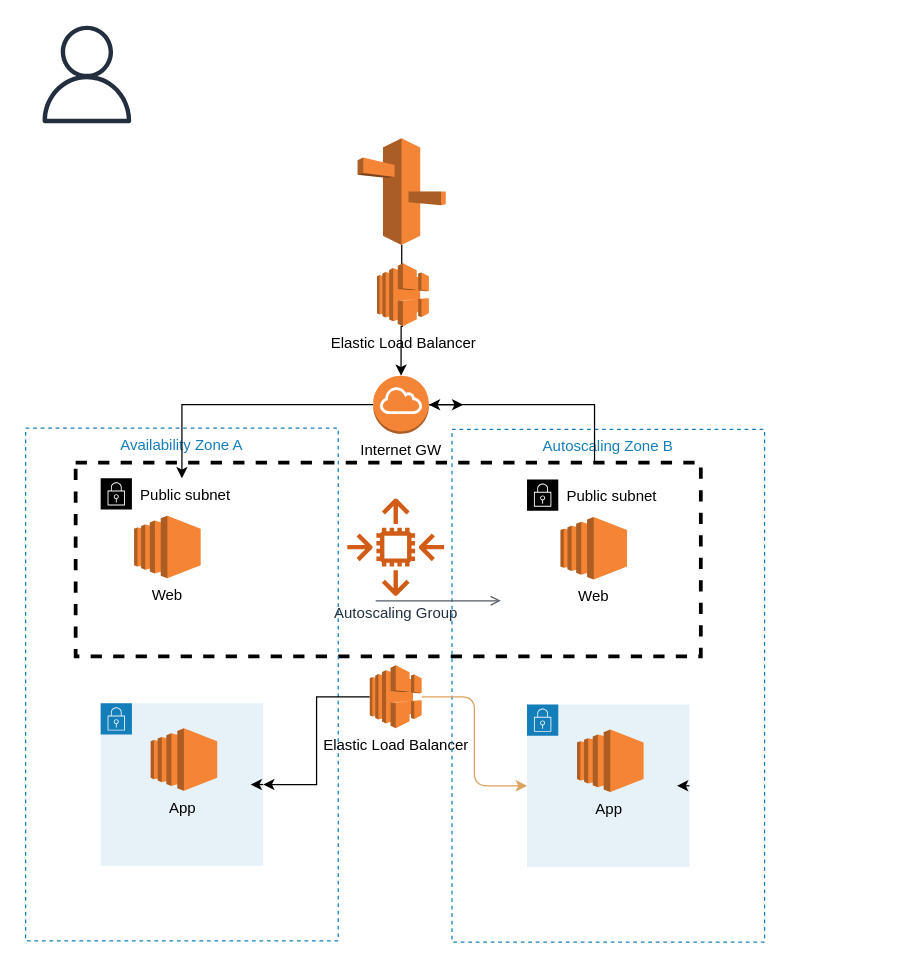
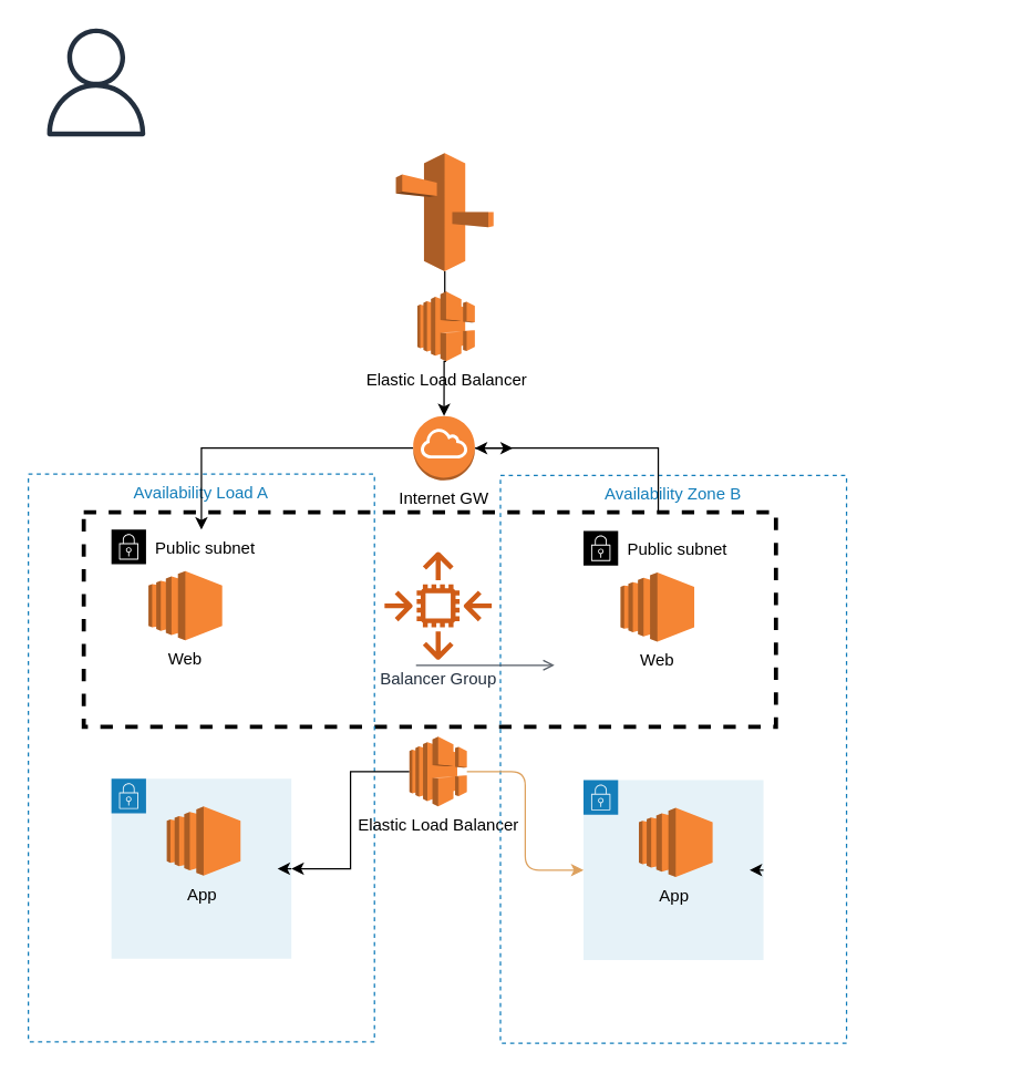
  <mxCell id="0" />
  <mxCell id="1" parent="0" />
  <mxCell id="2" value="" style="dashed=1;verticalAlign=top;fontStyle=0;strokeWidth=3;" vertex="1" parent="1"><mxGeometry x="60" y="369.5" width="500" height="155" as="geometry" /></mxCell>
  <mxCell id="3" value="" style="outlineConnect=0;fontColor=#232F3E;gradientColor=none;fillColor=#232F3E;strokeColor=none;dashed=0;verticalLabelPosition=bottom;verticalAlign=top;align=center;html=1;fontSize=12;fontStyle=0;aspect=fixed;pointerEvents=1;shape=mxgraph.aws4.user;" vertex="1" parent="1"><mxGeometry x="30" y="20" width="78" height="78" as="geometry" /></mxCell>
  <mxCell id="4" value="" style="group" vertex="1" connectable="0" parent="1"><mxGeometry x="20" y="342" width="348" height="410" as="geometry" /></mxCell>
- <mxCell id="5" value="Availability Zone A" style="fillColor=none;strokeColor=#147EBA;dashed=1;verticalAlign=top;fontStyle=0;fontColor=#147EBA;" parent="4" vertex="1"><mxGeometry width="250" height="410" as="geometry" /></mxCell>
+ <mxCell id="5" value="Availability Load A" style="fillColor=none;strokeColor=#147EBA;dashed=1;verticalAlign=top;fontStyle=0;fontColor=#147EBA;" parent="4" vertex="1"><mxGeometry width="250" height="410" as="geometry" /></mxCell>
  <mxCell id="6" value="Public subnet" style="points=[[0,0],[0.25,0],[0.5,0],[0.75,0],[1,0],[1,0.25],[1,0.5],[1,0.75],[1,1],[0.75,1],[0.5,1],[0.25,1],[0,1],[0,0.75],[0,0.5],[0,0.25]];outlineConnect=0;html=1;whiteSpace=wrap;fontSize=12;fontStyle=0;shape=mxgraph.aws4.group;grIcon=mxgraph.aws4.group_security_group;grStroke=0;verticalAlign=top;align=left;spacingLeft=30;dashed=0;" vertex="1" parent="4"><mxGeometry x="60" y="40" width="130" height="130" as="geometry" /></mxCell>
  <mxCell id="7" value="" style="points=[[0,0],[0.25,0],[0.5,0],[0.75,0],[1,0],[1,0.25],[1,0.5],[1,0.75],[1,1],[0.75,1],[0.5,1],[0.25,1],[0,1],[0,0.75],[0,0.5],[0,0.25]];outlineConnect=0;gradientColor=none;html=1;whiteSpace=wrap;fontSize=12;fontStyle=0;shape=mxgraph.aws4.group;grIcon=mxgraph.aws4.group_security_group;grStroke=0;strokeColor=#147EBA;fillColor=#E6F2F8;verticalAlign=top;align=left;spacingLeft=30;fontColor=#147EBA;dashed=0;" vertex="1" parent="4"><mxGeometry x="60" y="220" width="130" height="130" as="geometry" /></mxCell>
  <mxCell id="8" value="Web" style="outlineConnect=0;dashed=0;verticalLabelPosition=bottom;verticalAlign=top;align=center;html=1;shape=mxgraph.aws3.ec2;fillColor=#F58534;gradientColor=none;" vertex="1" parent="4"><mxGeometry x="86.75" y="70" width="53.25" height="50" as="geometry" /></mxCell>
  <mxCell id="9" value="App&amp;nbsp;" style="outlineConnect=0;dashed=0;verticalLabelPosition=bottom;verticalAlign=top;align=center;html=1;shape=mxgraph.aws3.ec2;fillColor=#F58534;gradientColor=none;" vertex="1" parent="4"><mxGeometry x="100" y="240" width="53.25" height="50" as="geometry" /></mxCell>
- <mxCell id="10" value="Autoscaling Group" style="outlineConnect=0;fontColor=#232F3E;gradientColor=none;fillColor=#D05C17;strokeColor=none;dashed=0;verticalLabelPosition=bottom;verticalAlign=top;align=center;html=1;fontSize=12;fontStyle=0;aspect=fixed;pointerEvents=1;shape=mxgraph.aws4.auto_scaling2;" vertex="1" parent="4"><mxGeometry x="257" y="56" width="78" height="78" as="geometry" /></mxCell>
+ <mxCell id="10" value="Balancer Group" style="outlineConnect=0;fontColor=#232F3E;gradientColor=none;fillColor=#D05C17;strokeColor=none;dashed=0;verticalLabelPosition=bottom;verticalAlign=top;align=center;html=1;fontSize=12;fontStyle=0;aspect=fixed;pointerEvents=1;shape=mxgraph.aws4.auto_scaling2;" vertex="1" parent="4"><mxGeometry x="257" y="56" width="78" height="78" as="geometry" /></mxCell>
  <mxCell id="11" style="edgeStyle=orthogonalEdgeStyle;rounded=0;orthogonalLoop=1;jettySize=auto;html=1;exitX=1;exitY=0.5;exitDx=0;exitDy=0;entryX=0.923;entryY=0.5;entryDx=0;entryDy=0;entryPerimeter=0;" edge="1" parent="4" source="7" target="7"><mxGeometry relative="1" as="geometry" /></mxCell>
  <mxCell id="12" style="edgeStyle=orthogonalEdgeStyle;rounded=0;orthogonalLoop=1;jettySize=auto;html=1;" edge="1" parent="4" source="13" target="7"><mxGeometry relative="1" as="geometry" /></mxCell>
  <mxCell id="13" value="Elastic Load Balancer" style="outlineConnect=0;dashed=0;verticalLabelPosition=bottom;verticalAlign=top;align=center;html=1;shape=mxgraph.aws3.elastic_load_balancing;fillColor=#F58534;gradientColor=none;strokeWidth=3;" vertex="1" parent="4"><mxGeometry x="275.25" y="189.55" width="41.5" height="50.45" as="geometry" /></mxCell>
  <mxCell id="14" value="" style="group" vertex="1" connectable="0" parent="1"><mxGeometry x="361" y="343" width="348" height="410" as="geometry" /></mxCell>
- <mxCell id="15" value="Autoscaling Zone B" style="fillColor=none;strokeColor=#147EBA;dashed=1;verticalAlign=top;fontStyle=0;fontColor=#147EBA;" vertex="1" parent="14"><mxGeometry width="250" height="410" as="geometry" /></mxCell>
+ <mxCell id="15" value="Availability Zone B" style="fillColor=none;strokeColor=#147EBA;dashed=1;verticalAlign=top;fontStyle=0;fontColor=#147EBA;" vertex="1" parent="14"><mxGeometry width="250" height="410" as="geometry" /></mxCell>
  <mxCell id="16" value="Public subnet" style="points=[[0,0],[0.25,0],[0.5,0],[0.75,0],[1,0],[1,0.25],[1,0.5],[1,0.75],[1,1],[0.75,1],[0.5,1],[0.25,1],[0,1],[0,0.75],[0,0.5],[0,0.25]];outlineConnect=0;html=1;whiteSpace=wrap;fontSize=12;fontStyle=0;shape=mxgraph.aws4.group;grIcon=mxgraph.aws4.group_security_group;grStroke=0;verticalAlign=top;align=left;spacingLeft=30;dashed=0;" vertex="1" parent="14"><mxGeometry x="60" y="40" width="130" height="130" as="geometry" /></mxCell>
  <mxCell id="17" value="" style="points=[[0,0],[0.25,0],[0.5,0],[0.75,0],[1,0],[1,0.25],[1,0.5],[1,0.75],[1,1],[0.75,1],[0.5,1],[0.25,1],[0,1],[0,0.75],[0,0.5],[0,0.25]];outlineConnect=0;gradientColor=none;html=1;whiteSpace=wrap;fontSize=12;fontStyle=0;shape=mxgraph.aws4.group;grIcon=mxgraph.aws4.group_security_group;grStroke=0;strokeColor=#147EBA;fillColor=#E6F2F8;verticalAlign=top;align=left;spacingLeft=30;fontColor=#147EBA;dashed=0;" vertex="1" parent="14"><mxGeometry x="60" y="220" width="130" height="130" as="geometry" /></mxCell>
  <mxCell id="18" value="Web" style="outlineConnect=0;dashed=0;verticalLabelPosition=bottom;verticalAlign=top;align=center;html=1;shape=mxgraph.aws3.ec2;fillColor=#F58534;gradientColor=none;" vertex="1" parent="14"><mxGeometry x="86.75" y="70" width="53.25" height="50" as="geometry" /></mxCell>
  <mxCell id="19" value="App&amp;nbsp;" style="outlineConnect=0;dashed=0;verticalLabelPosition=bottom;verticalAlign=top;align=center;html=1;shape=mxgraph.aws3.ec2;fillColor=#F58534;gradientColor=none;" vertex="1" parent="14"><mxGeometry x="100" y="240" width="53.25" height="50" as="geometry" /></mxCell>
  <mxCell id="20" style="edgeStyle=orthogonalEdgeStyle;rounded=0;orthogonalLoop=1;jettySize=auto;html=1;exitX=1;exitY=0.5;exitDx=0;exitDy=0;entryX=0.923;entryY=0.5;entryDx=0;entryDy=0;entryPerimeter=0;" edge="1" parent="14" source="17" target="17"><mxGeometry relative="1" as="geometry" /></mxCell>
  <mxCell id="21" style="edgeStyle=orthogonalEdgeStyle;rounded=0;orthogonalLoop=1;jettySize=auto;html=1;" edge="1" parent="1" source="22" target="24"><mxGeometry relative="1" as="geometry" /></mxCell>
  <mxCell id="22" value="" style="outlineConnect=0;dashed=0;verticalLabelPosition=bottom;verticalAlign=top;align=center;html=1;shape=mxgraph.aws3.route_53;fillColor=#F58536;gradientColor=none;strokeWidth=3;" vertex="1" parent="1"><mxGeometry x="285.5" y="110" width="70.5" height="85.5" as="geometry" /></mxCell>
  <mxCell id="23" style="edgeStyle=orthogonalEdgeStyle;rounded=0;orthogonalLoop=1;jettySize=auto;html=1;exitX=0.5;exitY=1;exitDx=0;exitDy=0;exitPerimeter=0;entryX=0.5;entryY=0;entryDx=0;entryDy=0;entryPerimeter=0;" edge="1" parent="1" source="24" target="27"><mxGeometry relative="1" as="geometry" /></mxCell>
  <mxCell id="24" value="Elastic Load Balancer" style="outlineConnect=0;dashed=0;verticalLabelPosition=bottom;verticalAlign=top;align=center;html=1;shape=mxgraph.aws3.elastic_load_balancing;fillColor=#F58534;gradientColor=none;strokeWidth=3;" vertex="1" parent="1"><mxGeometry x="301" y="210" width="41.5" height="50.45" as="geometry" /></mxCell>
  <mxCell id="25" style="edgeStyle=orthogonalEdgeStyle;rounded=0;orthogonalLoop=1;jettySize=auto;html=1;" edge="1" parent="1" source="27" target="6"><mxGeometry relative="1" as="geometry" /></mxCell>
  <mxCell id="26" style="edgeStyle=orthogonalEdgeStyle;rounded=0;orthogonalLoop=1;jettySize=auto;html=1;" edge="1" parent="1" source="27"><mxGeometry relative="1" as="geometry"><mxPoint x="370" y="323.215" as="targetPoint" /></mxGeometry></mxCell>
  <mxCell id="27" value="Internet GW" style="outlineConnect=0;dashed=0;verticalLabelPosition=bottom;verticalAlign=top;align=center;html=1;shape=mxgraph.aws3.internet_gateway;fillColor=#F58536;gradientColor=none;strokeWidth=3;" vertex="1" parent="1"><mxGeometry x="298" y="300" width="44.5" height="46.43" as="geometry" /></mxCell>
  <mxCell id="28" value="" style="edgeStyle=orthogonalEdgeStyle;html=1;endArrow=open;elbow=vertical;startArrow=none;endFill=0;strokeColor=#545B64;rounded=0;" edge="1" parent="1"><mxGeometry width="100" relative="1" as="geometry"><mxPoint x="300" y="480" as="sourcePoint" /><mxPoint x="400" y="480" as="targetPoint" /></mxGeometry></mxCell>
  <mxCell id="29" style="edgeStyle=orthogonalEdgeStyle;rounded=0;orthogonalLoop=1;jettySize=auto;html=1;entryX=1;entryY=0.5;entryDx=0;entryDy=0;entryPerimeter=0;" edge="1" parent="1" target="27"><mxGeometry relative="1" as="geometry"><mxPoint x="475" y="370" as="sourcePoint" /><Array as="points"><mxPoint x="475" y="323" /></Array></mxGeometry></mxCell>
  <mxCell id="30" style="edgeStyle=orthogonalEdgeStyle;curved=0;rounded=1;sketch=0;orthogonalLoop=1;jettySize=auto;html=1;strokeColor=#DDA15E;fillColor=#BC6C25;fontColor=#FEFAE0;" edge="1" parent="1" source="13" target="17"><mxGeometry relative="1" as="geometry" /></mxCell>
